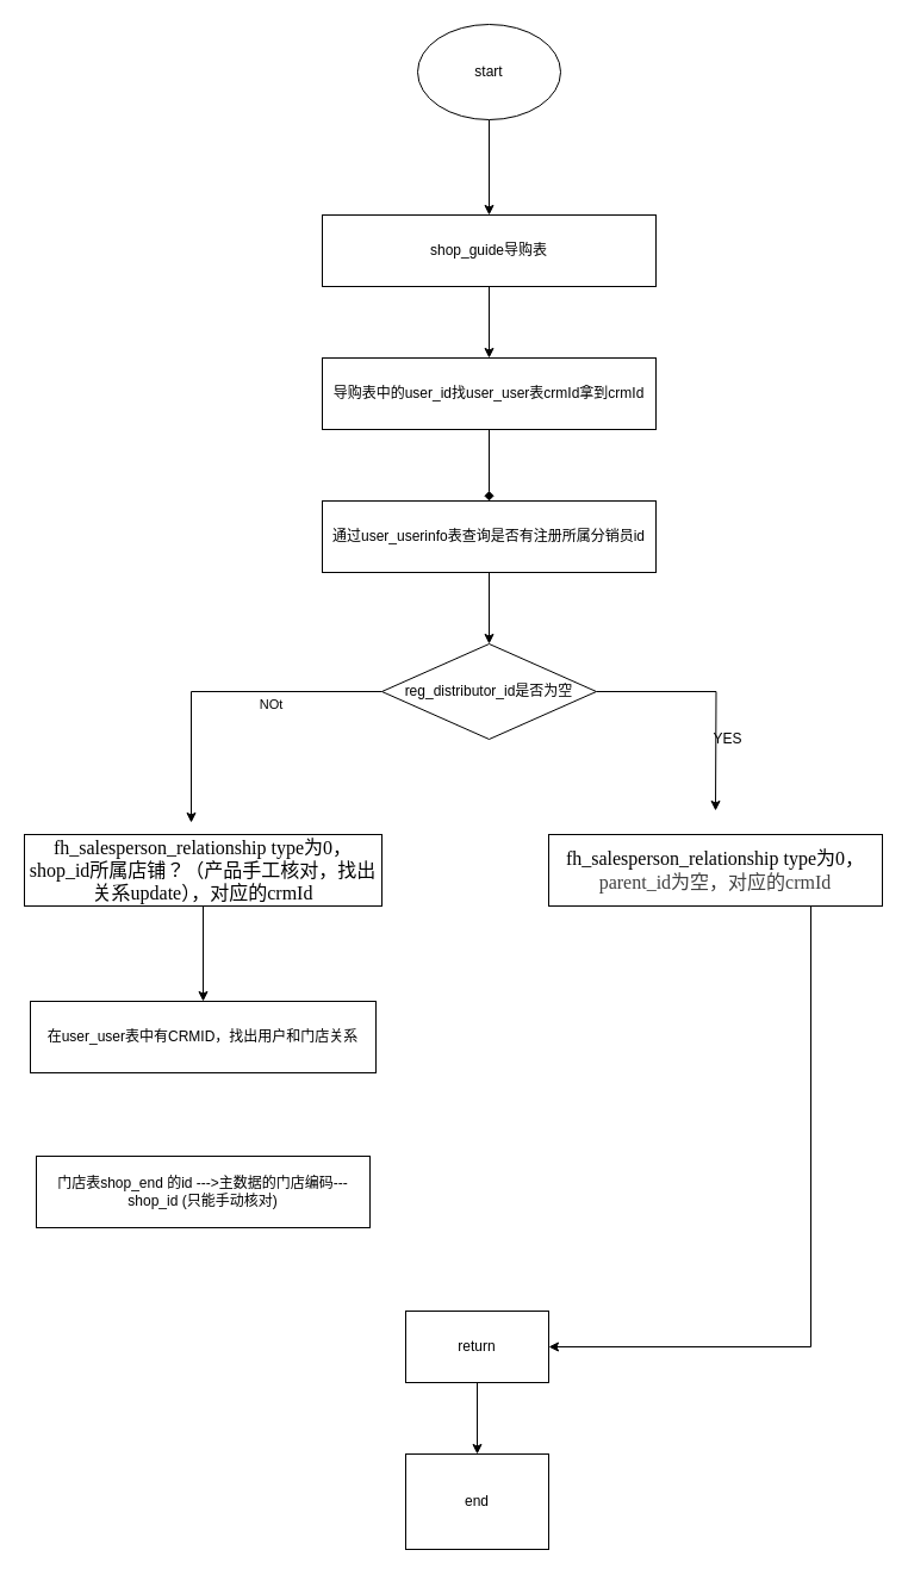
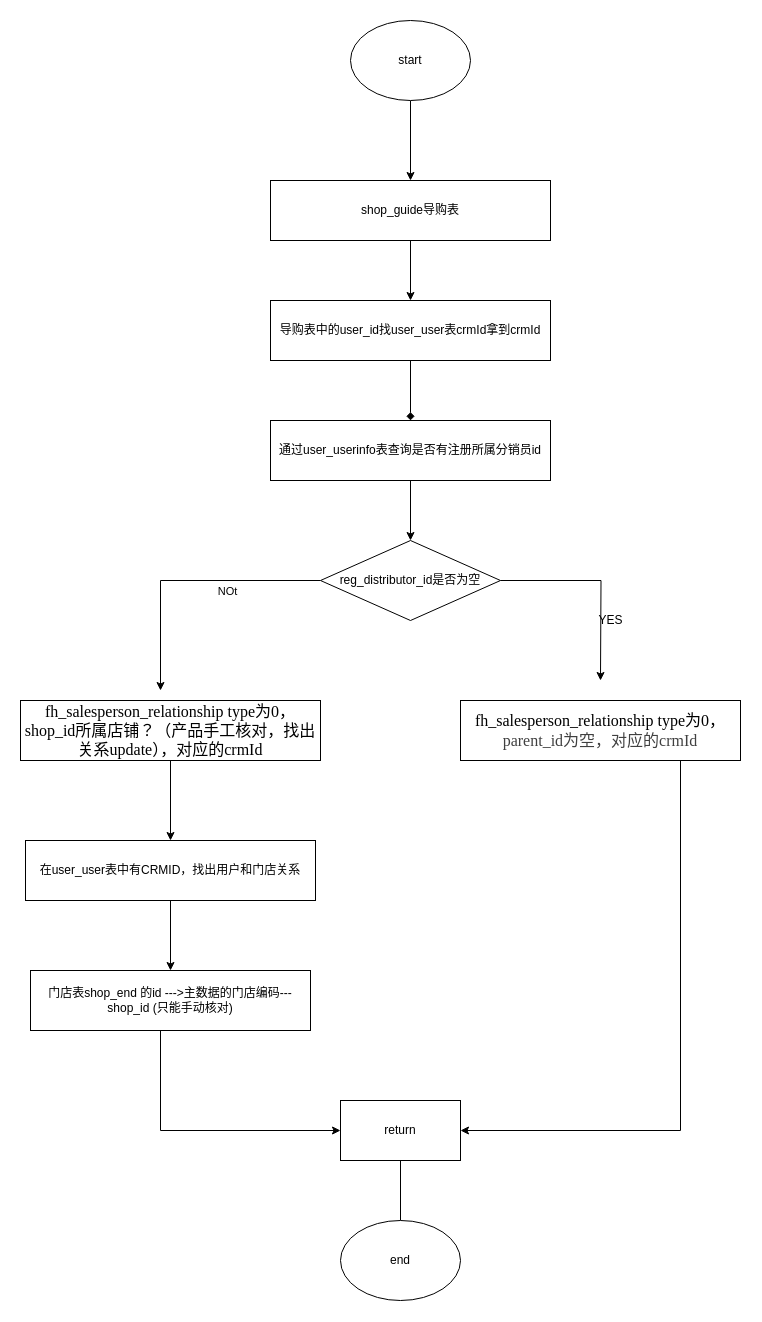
  <mxCell id="0" />
  <mxCell id="1" parent="0" />
  <mxCell id="2" value="" style="edgeStyle=orthogonalEdgeStyle;rounded=0;orthogonalLoop=1;jettySize=auto;html=1;" edge="1" parent="1" source="3" target="5"><mxGeometry relative="1" as="geometry" /></mxCell>
  <mxCell id="3" value="start" style="ellipse;whiteSpace=wrap;html=1;" vertex="1" parent="1"><mxGeometry x="350" y="20" width="120" height="80" as="geometry" /></mxCell>
  <mxCell id="4" value="" style="edgeStyle=orthogonalEdgeStyle;rounded=0;orthogonalLoop=1;jettySize=auto;html=1;" edge="1" parent="1" source="5" target="7"><mxGeometry relative="1" as="geometry" /></mxCell>
  <mxCell id="5" value="shop_guide导购表" style="rounded=0;whiteSpace=wrap;html=1;" vertex="1" parent="1"><mxGeometry x="270" y="180" width="280" height="60" as="geometry" /></mxCell>
  <mxCell id="6" value="" style="edgeStyle=orthogonalEdgeStyle;rounded=0;orthogonalLoop=1;jettySize=auto;html=1;endArrow=diamond;" edge="1" parent="1" source="7" target="9"><mxGeometry relative="1" as="geometry" /></mxCell>
  <mxCell id="7" value="导购表中的user_id找user_user表crmId拿到crmId" style="rounded=0;whiteSpace=wrap;html=1;" vertex="1" parent="1"><mxGeometry x="270" y="300" width="280" height="60" as="geometry" /></mxCell>
  <mxCell id="8" value="" style="edgeStyle=orthogonalEdgeStyle;rounded=0;orthogonalLoop=1;jettySize=auto;html=1;" edge="1" parent="1" source="9" target="13"><mxGeometry relative="1" as="geometry" /></mxCell>
  <mxCell id="9" value="通过user_userinfo表查询是否有注册所属分销员id" style="rounded=0;whiteSpace=wrap;html=1;" vertex="1" parent="1"><mxGeometry x="270" y="420" width="280" height="60" as="geometry" /></mxCell>
  <mxCell id="10" style="edgeStyle=orthogonalEdgeStyle;rounded=0;orthogonalLoop=1;jettySize=auto;html=1;" edge="1" parent="1" source="13"><mxGeometry relative="1" as="geometry"><mxPoint x="600" y="680" as="targetPoint" /></mxGeometry></mxCell>
  <mxCell id="11" style="edgeStyle=orthogonalEdgeStyle;rounded=0;orthogonalLoop=1;jettySize=auto;html=1;" edge="1" parent="1" source="13"><mxGeometry relative="1" as="geometry"><mxPoint x="160" y="690" as="targetPoint" /><Array as="points"><mxPoint x="160" y="580" /></Array></mxGeometry></mxCell>
  <mxCell id="12" value="NOt" style="edgeLabel;html=1;align=center;verticalAlign=middle;resizable=0;points=[];" vertex="1" connectable="0" parent="11"><mxGeometry x="-0.302" y="2" relative="1" as="geometry"><mxPoint y="8" as="offset" /></mxGeometry></mxCell>
  <mxCell id="13" value="reg_distributor_id是否为空" style="rhombus;whiteSpace=wrap;html=1;" vertex="1" parent="1"><mxGeometry x="320" y="540" width="180" height="80" as="geometry" /></mxCell>
  <mxCell id="14" style="edgeStyle=orthogonalEdgeStyle;rounded=0;orthogonalLoop=1;jettySize=auto;html=1;entryX=1;entryY=0.5;entryDx=0;entryDy=0;" edge="1" parent="1" source="15" target="21"><mxGeometry relative="1" as="geometry"><mxPoint x="400" y="1090" as="targetPoint" /><Array as="points"><mxPoint x="680" y="1130" /></Array></mxGeometry></mxCell>
  <mxCell id="15" value="&lt;span lang=&quot;EN-US&quot; style=&quot;font-size: 12.0pt ; font-family: &amp;#34;source han sans cn regular&amp;#34;&quot;&gt;fh_salesperson_relationship type为0，&lt;/span&gt;&lt;span lang=&quot;EN-US&quot; style=&quot;font-size: 12.0pt ; font-family: &amp;#34;source han sans cn regular&amp;#34; ; color: #404040&quot;&gt;parent_id为空，对应的crmId&lt;/span&gt;" style="rounded=0;whiteSpace=wrap;html=1;" vertex="1" parent="1"><mxGeometry x="460" y="700" width="280" height="60" as="geometry" /></mxCell>
  <mxCell id="16" value="" style="edgeStyle=orthogonalEdgeStyle;rounded=0;orthogonalLoop=1;jettySize=auto;html=1;" edge="1" parent="1" source="17" target="25"><mxGeometry relative="1" as="geometry" /></mxCell>
  <mxCell id="17" value="&lt;span lang=&quot;EN-US&quot; style=&quot;font-size: 12pt ; font-family: &amp;#34;source han sans cn regular&amp;#34;&quot;&gt;fh_salesperson_relationship type为0，shop_id所属店铺？（产品手工核对，找出关系update），对应的crmId&lt;/span&gt;" style="rounded=0;whiteSpace=wrap;html=1;" vertex="1" parent="1"><mxGeometry x="20" y="700" width="300" height="60" as="geometry" /></mxCell>
+ <mxCell id="18" style="edgeStyle=orthogonalEdgeStyle;rounded=0;orthogonalLoop=1;jettySize=auto;html=1;" edge="1" parent="1" source="19" target="21"><mxGeometry relative="1" as="geometry"><Array as="points"><mxPoint x="160" y="1130" /></Array></mxGeometry></mxCell>
  <mxCell id="19" value="门店表shop_end 的id ---&amp;gt;主数据的门店编码---shop_id (只能手动核对)" style="rounded=0;whiteSpace=wrap;html=1;" vertex="1" parent="1"><mxGeometry x="30" y="970" width="280" height="60" as="geometry" /></mxCell>
- <mxCell id="20" value="" style="edgeStyle=orthogonalEdgeStyle;rounded=0;orthogonalLoop=1;jettySize=auto;html=1;" edge="1" parent="1" source="21" target="22"><mxGeometry relative="1" as="geometry" /></mxCell>
+ <mxCell id="20" value="" style="edgeStyle=orthogonalEdgeStyle;rounded=0;orthogonalLoop=1;jettySize=auto;html=1;endArrow=none;" edge="1" parent="1" source="21" target="22"><mxGeometry relative="1" as="geometry" /></mxCell>
  <mxCell id="21" value="return" style="rounded=0;whiteSpace=wrap;html=1;" vertex="1" parent="1"><mxGeometry x="340" y="1100" width="120" height="60" as="geometry" /></mxCell>
- <mxCell id="22" value="end" style="whiteSpace=wrap;html=1;rounded=0;" vertex="1" parent="1"><mxGeometry x="340" y="1220" width="120" height="80" as="geometry" /></mxCell>
+ <mxCell id="22" value="end" style="ellipse;whiteSpace=wrap;html=1;" vertex="1" parent="1"><mxGeometry x="340" y="1220" width="120" height="80" as="geometry" /></mxCell>
  <mxCell id="23" value="YES" style="text;html=1;align=center;verticalAlign=middle;resizable=0;points=[];autosize=1;strokeColor=none;fillColor=none;" vertex="1" parent="1"><mxGeometry x="590" y="610" width="40" height="20" as="geometry" /></mxCell>
+ <mxCell id="24" value="" style="edgeStyle=orthogonalEdgeStyle;rounded=0;orthogonalLoop=1;jettySize=auto;html=1;" edge="1" parent="1" source="25" target="19"><mxGeometry relative="1" as="geometry" /></mxCell>
  <mxCell id="25" value="在user_user表中有CRMID，找出用户和门店关系" style="rounded=0;whiteSpace=wrap;html=1;" vertex="1" parent="1"><mxGeometry x="25" y="840" width="290" height="60" as="geometry" /></mxCell>
